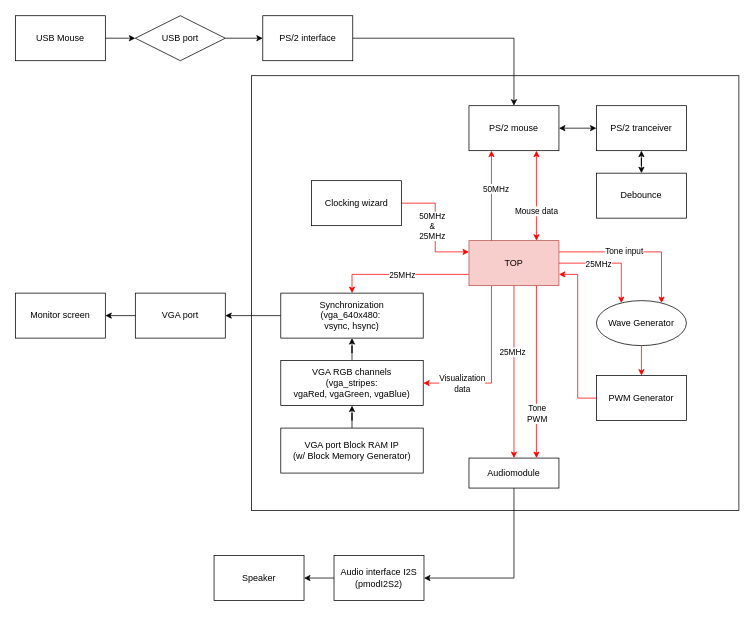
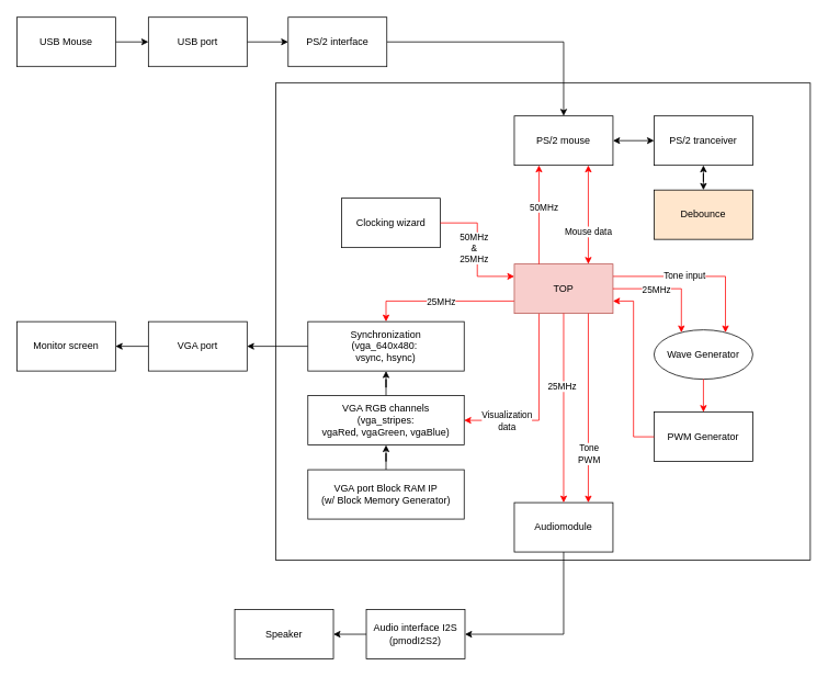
  <mxCell id="0" />
  <mxCell id="1" parent="0" />
  <mxCell id="2" value="" style="rounded=0;whiteSpace=wrap;html=1;" parent="1" vertex="1"><mxGeometry x="335" y="100" width="650" height="580" as="geometry" /></mxCell>
  <mxCell id="3" value="" style="edgeStyle=orthogonalEdgeStyle;rounded=0;orthogonalLoop=1;jettySize=auto;html=1;" parent="1" source="4" target="9" edge="1"><mxGeometry relative="1" as="geometry" /></mxCell>
  <mxCell id="4" value="USB Mouse" style="rounded=0;whiteSpace=wrap;html=1;" parent="1" vertex="1"><mxGeometry x="20" y="20" width="120" height="60" as="geometry" /></mxCell>
  <mxCell id="5" value="" style="edgeStyle=orthogonalEdgeStyle;rounded=0;orthogonalLoop=1;jettySize=auto;html=1;startArrow=none;startFill=0;endArrow=classic;endFill=1;entryX=0.5;entryY=0;entryDx=0;entryDy=0;" parent="1" source="6" target="30" edge="1"><mxGeometry relative="1" as="geometry"><mxPoint x="550" y="50" as="targetPoint" /></mxGeometry></mxCell>
  <mxCell id="6" value="PS/2 interface" style="rounded=0;whiteSpace=wrap;html=1;" parent="1" vertex="1"><mxGeometry x="350" y="20" width="120" height="60" as="geometry" /></mxCell>
  <mxCell id="7" value="VGA port" style="rounded=0;whiteSpace=wrap;html=1;" parent="1" vertex="1"><mxGeometry x="180" y="390" width="120" height="60" as="geometry" /></mxCell>
  <mxCell id="8" value="" style="edgeStyle=orthogonalEdgeStyle;rounded=0;orthogonalLoop=1;jettySize=auto;html=1;" parent="1" source="9" target="6" edge="1"><mxGeometry relative="1" as="geometry" /></mxCell>
- <mxCell id="9" value="USB port" style="rhombus;whiteSpace=wrap;html=1;" parent="1" vertex="1"><mxGeometry x="180" y="20" width="120" height="60" as="geometry" /></mxCell>
+ <mxCell id="9" value="USB port" style="rounded=0;whiteSpace=wrap;html=1;" parent="1" vertex="1"><mxGeometry x="180" y="20" width="120" height="60" as="geometry" /></mxCell>
  <mxCell id="10" value="" style="edgeStyle=orthogonalEdgeStyle;rounded=0;orthogonalLoop=1;jettySize=auto;html=1;startArrow=classic;startFill=1;endArrow=none;endFill=0;" parent="1" source="11" target="7" edge="1"><mxGeometry relative="1" as="geometry" /></mxCell>
  <mxCell id="11" value="Monitor screen" style="rounded=0;whiteSpace=wrap;html=1;" parent="1" vertex="1"><mxGeometry x="20" y="390" width="120" height="60" as="geometry" /></mxCell>
  <mxCell id="12" value="" style="edgeStyle=orthogonalEdgeStyle;rounded=0;orthogonalLoop=1;jettySize=auto;html=1;startArrow=none;startFill=0;endArrow=classic;endFill=1;strokeColor=#FF0000;exitX=0;exitY=0.75;exitDx=0;exitDy=0;" parent="1" source="38" target="15" edge="1"><mxGeometry relative="1" as="geometry"><mxPoint x="469" y="280" as="sourcePoint" /></mxGeometry></mxCell>
  <mxCell id="13" value="25MHz" style="edgeLabel;html=1;align=center;verticalAlign=middle;resizable=0;points=[];" parent="12" vertex="1" connectable="0"><mxGeometry x="-0.238" y="-3" relative="1" as="geometry"><mxPoint x="-21" y="3" as="offset" /></mxGeometry></mxCell>
  <mxCell id="14" value="" style="edgeStyle=orthogonalEdgeStyle;rounded=0;orthogonalLoop=1;jettySize=auto;html=1;startArrow=none;startFill=0;endArrow=classic;endFill=1;" parent="1" source="15" target="7" edge="1"><mxGeometry relative="1" as="geometry" /></mxCell>
  <mxCell id="15" value="Synchronization&lt;br&gt;(vga_640x480:&amp;nbsp;&lt;br&gt;vsync, hsync)" style="rounded=0;whiteSpace=wrap;html=1;" parent="1" vertex="1"><mxGeometry x="374" y="390" width="190" height="60" as="geometry" /></mxCell>
  <mxCell id="16" value="" style="edgeStyle=orthogonalEdgeStyle;rounded=0;orthogonalLoop=1;jettySize=auto;html=1;startArrow=none;startFill=0;endArrow=classic;endFill=1;" parent="1" source="17" target="15" edge="1"><mxGeometry relative="1" as="geometry" /></mxCell>
  <mxCell id="17" value="VGA RGB channels&lt;br&gt;(vga_stripes:&lt;br&gt;vgaRed, vgaGreen, vgaBlue)" style="rounded=0;whiteSpace=wrap;html=1;" parent="1" vertex="1"><mxGeometry x="374" y="480" width="190" height="60" as="geometry" /></mxCell>
  <mxCell id="18" value="" style="edgeStyle=orthogonalEdgeStyle;rounded=0;orthogonalLoop=1;jettySize=auto;html=1;startArrow=none;startFill=0;endArrow=classic;endFill=1;" parent="1" source="19" target="17" edge="1"><mxGeometry relative="1" as="geometry" /></mxCell>
  <mxCell id="19" value="VGA port Block RAM IP&lt;br&gt;(w/ Block Memory Generator)" style="rounded=0;whiteSpace=wrap;html=1;" parent="1" vertex="1"><mxGeometry x="374" y="570" width="190" height="60" as="geometry" /></mxCell>
  <mxCell id="20" value="Speaker" style="rounded=0;whiteSpace=wrap;html=1;" parent="1" vertex="1"><mxGeometry x="285" y="740" width="120" height="60" as="geometry" /></mxCell>
  <mxCell id="21" value="" style="edgeStyle=orthogonalEdgeStyle;rounded=0;orthogonalLoop=1;jettySize=auto;html=1;" parent="1" source="22" target="20" edge="1"><mxGeometry relative="1" as="geometry" /></mxCell>
  <mxCell id="22" value="Audio interface I2S&lt;br&gt;(pmodI2S2)" style="rounded=0;whiteSpace=wrap;html=1;" parent="1" vertex="1"><mxGeometry x="445" y="740" width="120" height="60" as="geometry" /></mxCell>
  <mxCell id="23" value="" style="edgeStyle=orthogonalEdgeStyle;rounded=0;orthogonalLoop=1;jettySize=auto;html=1;startArrow=none;startFill=0;endArrow=classic;endFill=1;entryX=1;entryY=0.5;entryDx=0;entryDy=0;exitX=0.5;exitY=1;exitDx=0;exitDy=0;" parent="1" source="24" target="22" edge="1"><mxGeometry relative="1" as="geometry" /></mxCell>
- <mxCell id="24" value="Audiomodule" style="rounded=0;whiteSpace=wrap;html=1;" parent="1" vertex="1"><mxGeometry x="625" y="610" width="120" height="40" as="geometry" /></mxCell>
+ <mxCell id="24" value="Audiomodule" style="rounded=0;whiteSpace=wrap;html=1;" parent="1" vertex="1"><mxGeometry x="625" y="610" width="120" height="60" as="geometry" /></mxCell>
  <mxCell id="25" value="PWM Generator" style="rounded=0;whiteSpace=wrap;html=1;" parent="1" vertex="1"><mxGeometry x="795" y="500" width="120" height="60" as="geometry" /></mxCell>
  <mxCell id="26" value="Wave Generator" style="ellipse;whiteSpace=wrap;html=1;" parent="1" vertex="1"><mxGeometry x="795" y="400" width="120" height="60" as="geometry" /></mxCell>
  <mxCell id="27" value="" style="edgeStyle=orthogonalEdgeStyle;rounded=0;orthogonalLoop=1;jettySize=auto;html=1;startArrow=classic;startFill=1;endArrow=classic;endFill=1;" parent="1" source="30" target="32" edge="1"><mxGeometry relative="1" as="geometry" /></mxCell>
  <mxCell id="28" value="" style="edgeStyle=orthogonalEdgeStyle;rounded=0;orthogonalLoop=1;jettySize=auto;html=1;startArrow=classic;startFill=1;endArrow=classic;endFill=1;strokeColor=#FF0000;exitX=0.75;exitY=1;exitDx=0;exitDy=0;entryX=0.75;entryY=0;entryDx=0;entryDy=0;" parent="1" source="30" target="38" edge="1"><mxGeometry relative="1" as="geometry" /></mxCell>
  <mxCell id="29" value="Mouse data" style="edgeLabel;html=1;align=center;verticalAlign=middle;resizable=0;points=[];" parent="28" vertex="1" connectable="0"><mxGeometry x="-0.2" y="-1" relative="1" as="geometry"><mxPoint y="32" as="offset" /></mxGeometry></mxCell>
  <mxCell id="30" value="PS/2 mouse" style="rounded=0;whiteSpace=wrap;html=1;" parent="1" vertex="1"><mxGeometry x="625" y="140" width="120" height="60" as="geometry" /></mxCell>
  <mxCell id="31" value="" style="edgeStyle=orthogonalEdgeStyle;rounded=0;orthogonalLoop=1;jettySize=auto;html=1;startArrow=classic;startFill=1;endArrow=classic;endFill=1;" parent="1" source="32" target="33" edge="1"><mxGeometry relative="1" as="geometry" /></mxCell>
  <mxCell id="32" value="PS/2 tranceiver" style="rounded=0;whiteSpace=wrap;html=1;" parent="1" vertex="1"><mxGeometry x="795" y="140" width="120" height="60" as="geometry" /></mxCell>
- <mxCell id="33" value="Debounce" style="whiteSpace=wrap;html=1;rounded=0;" parent="1" vertex="1"><mxGeometry x="795" y="230" width="120" height="60" as="geometry" /></mxCell>
+ <mxCell id="33" value="Debounce" style="whiteSpace=wrap;html=1;rounded=0;fillColor=#ffe6cc;" parent="1" vertex="1"><mxGeometry x="795" y="230" width="120" height="60" as="geometry" /></mxCell>
  <mxCell id="34" value="" style="edgeStyle=orthogonalEdgeStyle;rounded=0;orthogonalLoop=1;jettySize=auto;html=1;startArrow=none;startFill=0;endArrow=classic;endFill=1;entryX=0.75;entryY=0;entryDx=0;entryDy=0;strokeColor=#FF0000;exitX=1;exitY=0.25;exitDx=0;exitDy=0;" parent="1" source="38" target="26" edge="1"><mxGeometry relative="1" as="geometry"><mxPoint x="775" y="270" as="targetPoint" /></mxGeometry></mxCell>
  <mxCell id="35" value="Tone input" style="edgeLabel;html=1;align=center;verticalAlign=middle;resizable=0;points=[];" parent="34" vertex="1" connectable="0"><mxGeometry x="-0.161" y="2" relative="1" as="geometry"><mxPoint as="offset" /></mxGeometry></mxCell>
  <mxCell id="36" value="" style="edgeStyle=orthogonalEdgeStyle;rounded=0;orthogonalLoop=1;jettySize=auto;html=1;startArrow=none;startFill=0;endArrow=classic;endFill=1;entryX=1;entryY=0.5;entryDx=0;entryDy=0;exitX=0.25;exitY=1;exitDx=0;exitDy=0;strokeColor=#FF0000;" parent="1" source="38" target="17" edge="1"><mxGeometry relative="1" as="geometry"><mxPoint x="685" y="460" as="targetPoint" /></mxGeometry></mxCell>
  <mxCell id="37" value="Visualization&lt;br&gt;data" style="edgeLabel;html=1;align=center;verticalAlign=middle;resizable=0;points=[];" parent="36" vertex="1" connectable="0"><mxGeometry x="-0.584" y="-1" relative="1" as="geometry"><mxPoint x="-39" y="84" as="offset" /></mxGeometry></mxCell>
  <mxCell id="38" value="TOP" style="rounded=0;whiteSpace=wrap;html=1;fillColor=#f8cecc;strokeColor=#b85450;" parent="1" vertex="1"><mxGeometry x="625" y="320" width="120" height="60" as="geometry" /></mxCell>
  <mxCell id="39" value="" style="edgeStyle=orthogonalEdgeStyle;rounded=0;orthogonalLoop=1;jettySize=auto;html=1;startArrow=none;startFill=0;endArrow=classic;endFill=1;strokeColor=#FF0000;metaEdit=1;exitX=0.25;exitY=0;exitDx=0;exitDy=0;entryX=0.25;entryY=1;entryDx=0;entryDy=0;" parent="1" source="38" target="30" edge="1"><mxGeometry relative="1" as="geometry" /></mxCell>
  <mxCell id="40" value="50MHz" style="edgeLabel;html=1;align=center;verticalAlign=middle;resizable=0;points=[];" parent="39" vertex="1" connectable="0"><mxGeometry x="0.292" y="-1" relative="1" as="geometry"><mxPoint x="4" y="8" as="offset" /></mxGeometry></mxCell>
  <mxCell id="41" value="Clocking wizard" style="rounded=0;whiteSpace=wrap;html=1;" parent="1" vertex="1"><mxGeometry x="415" y="240" width="120" height="60" as="geometry" /></mxCell>
  <mxCell id="42" value="" style="edgeStyle=orthogonalEdgeStyle;rounded=0;orthogonalLoop=1;jettySize=auto;html=1;startArrow=none;startFill=0;endArrow=classic;endFill=1;strokeColor=#FF0000;exitX=0.5;exitY=1;exitDx=0;exitDy=0;entryX=0.5;entryY=0;entryDx=0;entryDy=0;" parent="1" source="38" target="24" edge="1"><mxGeometry relative="1" as="geometry"><mxPoint x="695" y="400" as="sourcePoint" /><mxPoint x="695" y="590" as="targetPoint" /></mxGeometry></mxCell>
  <mxCell id="43" value="25MHz" style="edgeLabel;html=1;align=center;verticalAlign=middle;resizable=0;points=[];" parent="42" vertex="1" connectable="0"><mxGeometry x="-0.238" y="-3" relative="1" as="geometry"><mxPoint as="offset" /></mxGeometry></mxCell>
  <mxCell id="44" value="" style="edgeStyle=orthogonalEdgeStyle;rounded=0;orthogonalLoop=1;jettySize=auto;html=1;startArrow=none;startFill=0;endArrow=classic;endFill=1;strokeColor=#FF0000;metaEdit=1;exitX=1;exitY=0.5;exitDx=0;exitDy=0;entryX=0;entryY=0.25;entryDx=0;entryDy=0;" parent="1" source="41" target="38" edge="1"><mxGeometry relative="1" as="geometry"><mxPoint x="665" y="330" as="sourcePoint" /><mxPoint x="665" y="210" as="targetPoint" /></mxGeometry></mxCell>
  <mxCell id="45" value="50MHz&lt;br&gt;&amp;amp;&lt;br&gt;25MHz" style="edgeLabel;html=1;align=center;verticalAlign=middle;resizable=0;points=[];" parent="44" vertex="1" connectable="0"><mxGeometry x="0.292" y="-1" relative="1" as="geometry"><mxPoint x="-4" y="-25" as="offset" /></mxGeometry></mxCell>
  <mxCell id="46" value="" style="edgeStyle=orthogonalEdgeStyle;rounded=0;orthogonalLoop=1;jettySize=auto;html=1;startArrow=none;startFill=0;endArrow=classic;endFill=1;strokeColor=#FF0000;exitX=1;exitY=0.5;exitDx=0;exitDy=0;entryX=0.25;entryY=0;entryDx=0;entryDy=0;" parent="1" source="38" target="26" edge="1"><mxGeometry relative="1" as="geometry"><mxPoint x="695" y="390" as="sourcePoint" /><mxPoint x="695" y="620" as="targetPoint" /></mxGeometry></mxCell>
  <mxCell id="47" value="25MHz" style="edgeLabel;html=1;align=center;verticalAlign=middle;resizable=0;points=[];" parent="46" vertex="1" connectable="0"><mxGeometry x="-0.238" y="-3" relative="1" as="geometry"><mxPoint y="-3" as="offset" /></mxGeometry></mxCell>
  <mxCell id="48" value="" style="edgeStyle=orthogonalEdgeStyle;rounded=0;orthogonalLoop=1;jettySize=auto;html=1;startArrow=none;startFill=0;endArrow=classic;endFill=1;strokeColor=#FF0000;exitX=0.5;exitY=1;exitDx=0;exitDy=0;entryX=0.5;entryY=0;entryDx=0;entryDy=0;metaEdit=1;" parent="1" source="26" target="25" edge="1"><mxGeometry relative="1" as="geometry"><mxPoint x="845" y="580" as="sourcePoint" /><mxPoint x="845" y="700" as="targetPoint" /></mxGeometry></mxCell>
  <mxCell id="49" value="" style="edgeStyle=orthogonalEdgeStyle;rounded=0;orthogonalLoop=1;jettySize=auto;html=1;startArrow=none;startFill=0;endArrow=classic;endFill=1;strokeColor=#FF0000;exitX=0.75;exitY=1;exitDx=0;exitDy=0;entryX=0.75;entryY=0;entryDx=0;entryDy=0;" parent="1" source="38" target="24" edge="1"><mxGeometry relative="1" as="geometry"><mxPoint x="695" y="390" as="sourcePoint" /><mxPoint x="695" y="620" as="targetPoint" /></mxGeometry></mxCell>
  <mxCell id="50" value="Tone&lt;br&gt;PWM" style="edgeLabel;html=1;align=center;verticalAlign=middle;resizable=0;points=[];" parent="49" vertex="1" connectable="0"><mxGeometry x="-0.238" y="-3" relative="1" as="geometry"><mxPoint x="3" y="82" as="offset" /></mxGeometry></mxCell>
  <mxCell id="51" value="" style="edgeStyle=orthogonalEdgeStyle;rounded=0;orthogonalLoop=1;jettySize=auto;html=1;startArrow=none;startFill=0;endArrow=classic;endFill=1;strokeColor=#FF0000;exitX=0;exitY=0.5;exitDx=0;exitDy=0;entryX=1;entryY=0.75;entryDx=0;entryDy=0;metaEdit=1;" edge="1" parent="1" source="25" target="38"><mxGeometry relative="1" as="geometry"><mxPoint x="865" y="470" as="sourcePoint" /><mxPoint x="865" y="510" as="targetPoint" /></mxGeometry></mxCell>
